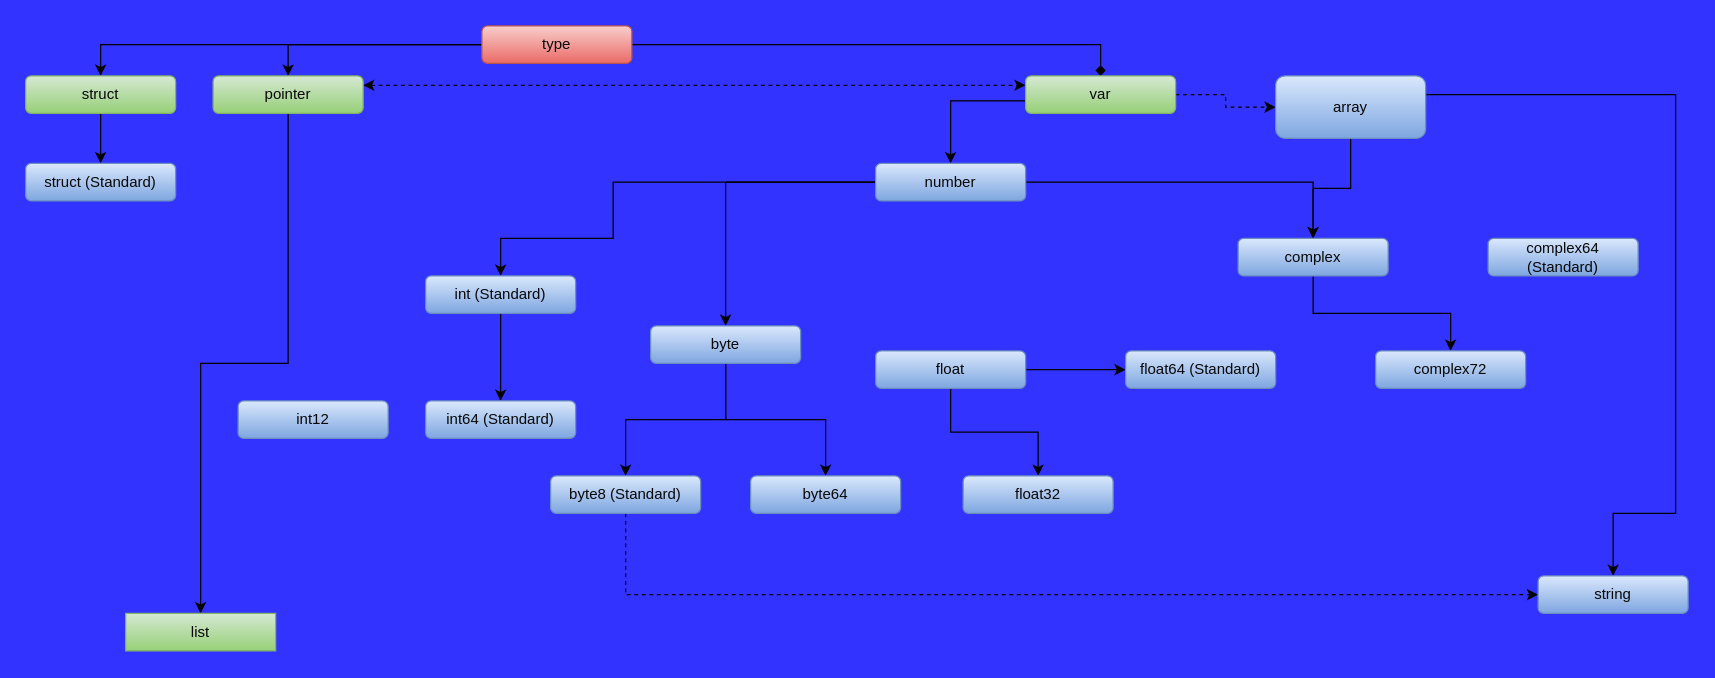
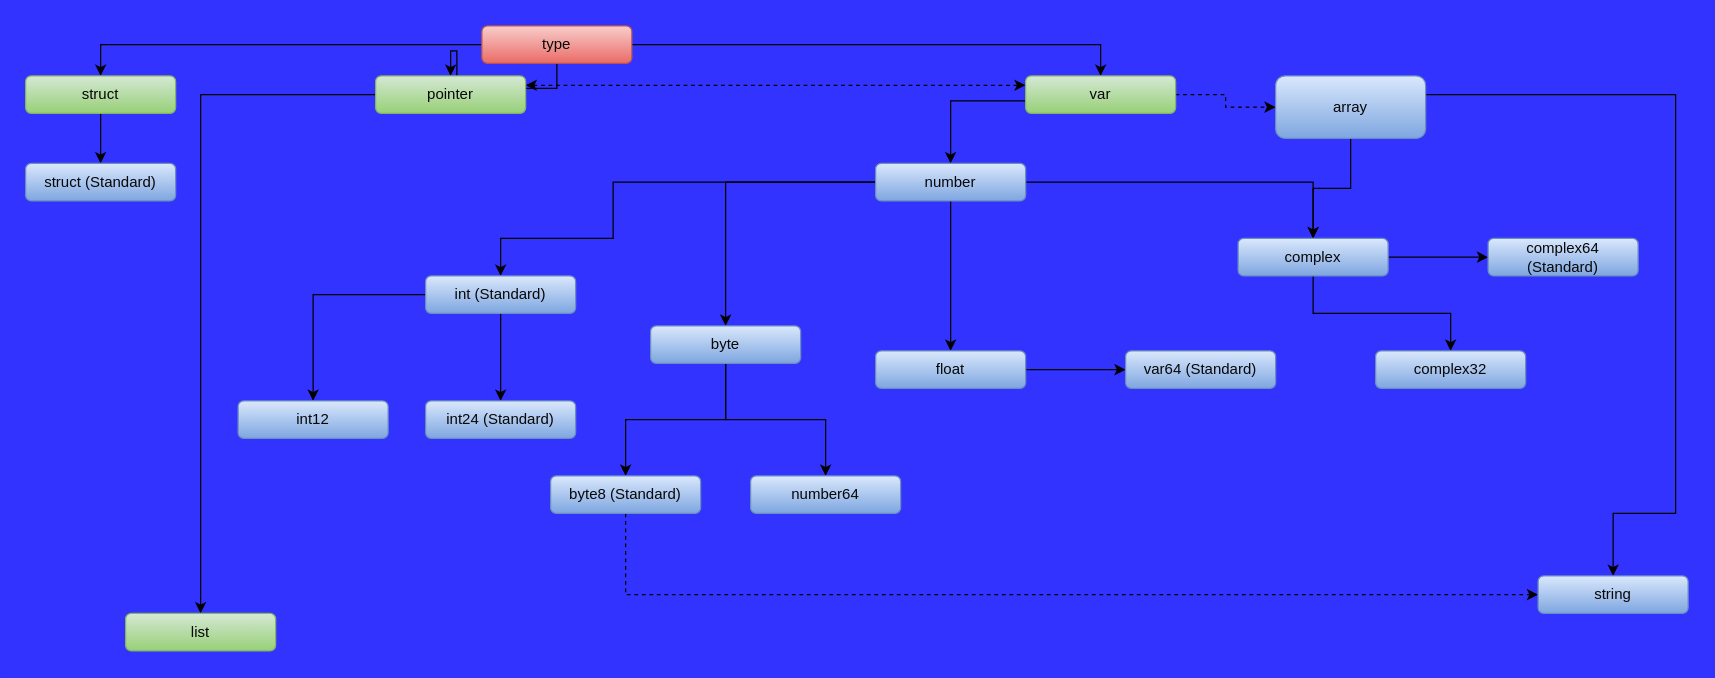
  <mxCell id="0" />
  <mxCell id="1" parent="0" />
  <mxCell id="2" style="edgeStyle=orthogonalEdgeStyle;rounded=0;orthogonalLoop=1;jettySize=auto;html=1;fontColor=#080808;startSize=6;strokeWidth=1;" parent="1" source="5" target="8" edge="1"><mxGeometry relative="1" as="geometry" /></mxCell>
- <mxCell id="3" style="edgeStyle=orthogonalEdgeStyle;rounded=0;orthogonalLoop=1;jettySize=auto;html=1;fontColor=#080808;startSize=6;strokeWidth=1;endArrow=diamond;" parent="1" source="5" target="11" edge="1"><mxGeometry relative="1" as="geometry" /></mxCell>
+ <mxCell id="3" style="edgeStyle=orthogonalEdgeStyle;rounded=0;orthogonalLoop=1;jettySize=auto;html=1;fontColor=#080808;startSize=6;strokeWidth=1;" parent="1" source="5" target="11" edge="1"><mxGeometry relative="1" as="geometry" /></mxCell>
  <mxCell id="4" style="edgeStyle=orthogonalEdgeStyle;rounded=0;orthogonalLoop=1;jettySize=auto;html=1;entryX=0.5;entryY=0;entryDx=0;entryDy=0;fontColor=#080808;startSize=6;strokeWidth=1;" parent="1" source="5" target="18" edge="1"><mxGeometry relative="1" as="geometry" /></mxCell>
  <mxCell id="5" value="type" style="rounded=1;whiteSpace=wrap;html=1;fillColor=#f8cecc;strokeColor=#b85450;gradientColor=#ea6b66;fontColor=#080808;" parent="1" vertex="1"><mxGeometry x="385" y="20" width="120" height="30" as="geometry" /></mxCell>
  <mxCell id="6" style="edgeStyle=orthogonalEdgeStyle;rounded=0;orthogonalLoop=1;jettySize=auto;html=1;entryX=0;entryY=0.25;entryDx=0;entryDy=0;dashed=1;fontColor=#080808;startSize=6;strokeWidth=1;startArrow=classic;startFill=1;" parent="1" source="8" target="11" edge="1"><mxGeometry relative="1" as="geometry"><Array as="points"><mxPoint x="380" y="68" /></Array></mxGeometry></mxCell>
  <mxCell id="7" value="" style="edgeStyle=orthogonalEdgeStyle;rounded=0;orthogonalLoop=1;jettySize=auto;html=1;" edge="1" parent="1" source="8" target="45"><mxGeometry relative="1" as="geometry" /></mxCell>
- <mxCell id="8" value="pointer" style="rounded=1;whiteSpace=wrap;html=1;fillColor=#d5e8d4;strokeColor=#82b366;gradientColor=#97d077;fontColor=#080808;" parent="1" vertex="1"><mxGeometry x="170" y="60" width="120" height="30" as="geometry" /></mxCell>
+ <mxCell id="8" value="pointer" style="rounded=1;whiteSpace=wrap;html=1;fillColor=#d5e8d4;strokeColor=#82b366;gradientColor=#97d077;fontColor=#080808;" parent="1" vertex="1"><mxGeometry x="300" y="60" width="120" height="30" as="geometry" /></mxCell>
  <mxCell id="9" style="edgeStyle=orthogonalEdgeStyle;rounded=0;orthogonalLoop=1;jettySize=auto;html=1;entryX=0.5;entryY=0;entryDx=0;entryDy=0;fontColor=#080808;startSize=6;strokeWidth=1;" parent="1" source="11" target="16" edge="1"><mxGeometry relative="1" as="geometry"><Array as="points"><mxPoint x="760" y="80" /></Array></mxGeometry></mxCell>
  <mxCell id="10" style="edgeStyle=orthogonalEdgeStyle;rounded=0;orthogonalLoop=1;jettySize=auto;html=1;fontColor=#080808;startSize=6;strokeWidth=1;dashed=1;" parent="1" source="11" target="22" edge="1"><mxGeometry relative="1" as="geometry" /></mxCell>
  <mxCell id="11" value="var" style="rounded=1;whiteSpace=wrap;html=1;fillColor=#d5e8d4;strokeColor=#82b366;gradientColor=#97d077;fontColor=#080808;" parent="1" vertex="1"><mxGeometry x="820" y="60" width="120" height="30" as="geometry" /></mxCell>
  <mxCell id="12" value="" style="edgeStyle=orthogonalEdgeStyle;rounded=0;orthogonalLoop=1;jettySize=auto;html=1;" parent="1" source="16" target="28" edge="1"><mxGeometry relative="1" as="geometry" /></mxCell>
+ <mxCell id="13" style="edgeStyle=orthogonalEdgeStyle;rounded=0;orthogonalLoop=1;jettySize=auto;html=1;entryX=0.5;entryY=0;entryDx=0;entryDy=0;" parent="1" source="16" target="25" edge="1"><mxGeometry relative="1" as="geometry" /></mxCell>
  <mxCell id="14" style="edgeStyle=orthogonalEdgeStyle;rounded=0;orthogonalLoop=1;jettySize=auto;html=1;entryX=0.5;entryY=0;entryDx=0;entryDy=0;" parent="1" source="16" target="31" edge="1"><mxGeometry relative="1" as="geometry"><Array as="points"><mxPoint x="490" y="145" /><mxPoint x="490" y="190" /><mxPoint x="400" y="190" /></Array></mxGeometry></mxCell>
  <mxCell id="15" style="edgeStyle=orthogonalEdgeStyle;rounded=0;orthogonalLoop=1;jettySize=auto;html=1;entryX=0.5;entryY=0;entryDx=0;entryDy=0;" parent="1" source="16" target="34" edge="1"><mxGeometry relative="1" as="geometry" /></mxCell>
  <mxCell id="16" value="number" style="rounded=1;whiteSpace=wrap;html=1;fillColor=#dae8fc;strokeColor=#6c8ebf;gradientColor=#7ea6e0;fontColor=#080808;" parent="1" vertex="1"><mxGeometry x="700" y="130" width="120" height="30" as="geometry" /></mxCell>
  <mxCell id="17" style="edgeStyle=orthogonalEdgeStyle;rounded=0;orthogonalLoop=1;jettySize=auto;html=1;entryX=0.5;entryY=0;entryDx=0;entryDy=0;fontColor=#080808;startSize=6;strokeWidth=1;" parent="1" source="18" target="19" edge="1"><mxGeometry relative="1" as="geometry" /></mxCell>
  <mxCell id="18" value="struct" style="rounded=1;whiteSpace=wrap;html=1;fillColor=#d5e8d4;strokeColor=#82b366;gradientColor=#97d077;fontColor=#080808;" parent="1" vertex="1"><mxGeometry x="20" y="60" width="120" height="30" as="geometry" /></mxCell>
  <mxCell id="19" value="struct (Standard)" style="rounded=1;whiteSpace=wrap;html=1;fillColor=#dae8fc;strokeColor=#6c8ebf;gradientColor=#7ea6e0;fontColor=#080808;" parent="1" vertex="1"><mxGeometry x="20" y="130" width="120" height="30" as="geometry" /></mxCell>
  <mxCell id="20" style="edgeStyle=orthogonalEdgeStyle;rounded=0;orthogonalLoop=1;jettySize=auto;html=1;entryX=0.5;entryY=0;entryDx=0;entryDy=0;" parent="1" source="22" target="28" edge="1"><mxGeometry relative="1" as="geometry" /></mxCell>
  <mxCell id="21" style="edgeStyle=orthogonalEdgeStyle;rounded=0;orthogonalLoop=1;jettySize=auto;html=1;entryX=0.5;entryY=0;entryDx=0;entryDy=0;" parent="1" source="22" target="44" edge="1"><mxGeometry relative="1" as="geometry"><Array as="points"><mxPoint x="1340" y="75" /><mxPoint x="1340" y="410" /><mxPoint x="1290" y="410" /></Array></mxGeometry></mxCell>
  <mxCell id="22" value="array" style="rounded=1;whiteSpace=wrap;html=1;fillColor=#dae8fc;strokeColor=#6c8ebf;gradientColor=#7ea6e0;fontColor=#080808;" parent="1" vertex="1"><mxGeometry x="1020" y="60" width="120" height="50" as="geometry" /></mxCell>
  <mxCell id="23" value="" style="edgeStyle=orthogonalEdgeStyle;rounded=0;orthogonalLoop=1;jettySize=auto;html=1;" parent="1" source="25" target="40" edge="1"><mxGeometry relative="1" as="geometry" /></mxCell>
- <mxCell id="24" value="" style="edgeStyle=orthogonalEdgeStyle;rounded=0;orthogonalLoop=1;jettySize=auto;html=1;" parent="1" source="25" target="41" edge="1"><mxGeometry relative="1" as="geometry" /></mxCell>
  <mxCell id="25" value="float" style="rounded=1;whiteSpace=wrap;html=1;fillColor=#dae8fc;strokeColor=#6c8ebf;gradientColor=#7ea6e0;fontColor=#080808;" parent="1" vertex="1"><mxGeometry x="700" y="280" width="120" height="30" as="geometry" /></mxCell>
+ <mxCell id="26" value="" style="edgeStyle=orthogonalEdgeStyle;rounded=0;orthogonalLoop=1;jettySize=auto;html=1;" parent="1" source="28" target="42" edge="1"><mxGeometry relative="1" as="geometry" /></mxCell>
  <mxCell id="27" value="" style="edgeStyle=orthogonalEdgeStyle;rounded=0;orthogonalLoop=1;jettySize=auto;html=1;" parent="1" source="28" target="43" edge="1"><mxGeometry relative="1" as="geometry" /></mxCell>
  <mxCell id="28" value="complex" style="rounded=1;whiteSpace=wrap;html=1;fillColor=#dae8fc;strokeColor=#6c8ebf;gradientColor=#7ea6e0;fontColor=#080808;" parent="1" vertex="1"><mxGeometry x="990" y="190" width="120" height="30" as="geometry" /></mxCell>
  <mxCell id="29" style="edgeStyle=orthogonalEdgeStyle;rounded=0;orthogonalLoop=1;jettySize=auto;html=1;" parent="1" source="31" target="36" edge="1"><mxGeometry relative="1" as="geometry" /></mxCell>
+ <mxCell id="30" style="edgeStyle=orthogonalEdgeStyle;rounded=0;orthogonalLoop=1;jettySize=auto;html=1;entryX=0.5;entryY=0;entryDx=0;entryDy=0;" parent="1" source="31" target="35" edge="1"><mxGeometry relative="1" as="geometry" /></mxCell>
  <mxCell id="31" value="int (Standard)" style="rounded=1;whiteSpace=wrap;html=1;fillColor=#dae8fc;strokeColor=#6c8ebf;gradientColor=#7ea6e0;fontColor=#080808;" parent="1" vertex="1"><mxGeometry x="340" y="220" width="120" height="30" as="geometry" /></mxCell>
  <mxCell id="32" value="" style="edgeStyle=orthogonalEdgeStyle;rounded=0;orthogonalLoop=1;jettySize=auto;html=1;" parent="1" source="34" target="37" edge="1"><mxGeometry relative="1" as="geometry" /></mxCell>
  <mxCell id="33" value="" style="edgeStyle=orthogonalEdgeStyle;rounded=0;orthogonalLoop=1;jettySize=auto;html=1;" parent="1" source="34" target="39" edge="1"><mxGeometry relative="1" as="geometry" /></mxCell>
  <mxCell id="34" value="byte" style="rounded=1;whiteSpace=wrap;html=1;fillColor=#dae8fc;strokeColor=#6c8ebf;gradientColor=#7ea6e0;fontColor=#080808;" parent="1" vertex="1"><mxGeometry x="520" y="260" width="120" height="30" as="geometry" /></mxCell>
  <mxCell id="35" value="int12" style="rounded=1;whiteSpace=wrap;html=1;fillColor=#dae8fc;strokeColor=#6c8ebf;gradientColor=#7ea6e0;fontColor=#080808;" parent="1" vertex="1"><mxGeometry x="190" y="320" width="120" height="30" as="geometry" /></mxCell>
- <mxCell id="36" value="int64 (Standard)" style="rounded=1;whiteSpace=wrap;html=1;fillColor=#dae8fc;strokeColor=#6c8ebf;gradientColor=#7ea6e0;fontColor=#080808;" parent="1" vertex="1"><mxGeometry x="340" y="320" width="120" height="30" as="geometry" /></mxCell>
- <mxCell id="37" value="byte64" style="rounded=1;whiteSpace=wrap;html=1;fillColor=#dae8fc;strokeColor=#6c8ebf;gradientColor=#7ea6e0;fontColor=#080808;" parent="1" vertex="1"><mxGeometry x="600" y="380" width="120" height="30" as="geometry" /></mxCell>
+ <mxCell id="36" value="int24 (Standard)" style="rounded=1;whiteSpace=wrap;html=1;fillColor=#dae8fc;strokeColor=#6c8ebf;gradientColor=#7ea6e0;fontColor=#080808;" parent="1" vertex="1"><mxGeometry x="340" y="320" width="120" height="30" as="geometry" /></mxCell>
+ <mxCell id="37" value="number64" style="rounded=1;whiteSpace=wrap;html=1;fillColor=#dae8fc;strokeColor=#6c8ebf;gradientColor=#7ea6e0;fontColor=#080808;" parent="1" vertex="1"><mxGeometry x="600" y="380" width="120" height="30" as="geometry" /></mxCell>
  <mxCell id="38" style="edgeStyle=orthogonalEdgeStyle;rounded=0;orthogonalLoop=1;jettySize=auto;html=1;entryX=0;entryY=0.5;entryDx=0;entryDy=0;dashed=1;" parent="1" source="39" target="44" edge="1"><mxGeometry relative="1" as="geometry"><Array as="points"><mxPoint x="500" y="475" /></Array></mxGeometry></mxCell>
  <mxCell id="39" value="byte8 (Standard)" style="rounded=1;whiteSpace=wrap;html=1;fillColor=#dae8fc;strokeColor=#6c8ebf;gradientColor=#7ea6e0;fontColor=#080808;" parent="1" vertex="1"><mxGeometry x="440" y="380" width="120" height="30" as="geometry" /></mxCell>
- <mxCell id="40" value="float64 (Standard)" style="rounded=1;whiteSpace=wrap;html=1;fillColor=#dae8fc;strokeColor=#6c8ebf;gradientColor=#7ea6e0;fontColor=#080808;" parent="1" vertex="1"><mxGeometry x="900" y="280" width="120" height="30" as="geometry" /></mxCell>
- <mxCell id="41" value="float32" style="rounded=1;whiteSpace=wrap;html=1;fillColor=#dae8fc;strokeColor=#6c8ebf;gradientColor=#7ea6e0;fontColor=#080808;" parent="1" vertex="1"><mxGeometry x="770" y="380" width="120" height="30" as="geometry" /></mxCell>
+ <mxCell id="40" value="var64 (Standard)" style="rounded=1;whiteSpace=wrap;html=1;fillColor=#dae8fc;strokeColor=#6c8ebf;gradientColor=#7ea6e0;fontColor=#080808;" parent="1" vertex="1"><mxGeometry x="900" y="280" width="120" height="30" as="geometry" /></mxCell>
  <mxCell id="42" value="complex64 (Standard)" style="rounded=1;whiteSpace=wrap;html=1;fillColor=#dae8fc;strokeColor=#6c8ebf;gradientColor=#7ea6e0;fontColor=#080808;" parent="1" vertex="1"><mxGeometry x="1190" y="190" width="120" height="30" as="geometry" /></mxCell>
- <mxCell id="43" value="complex72" style="rounded=1;whiteSpace=wrap;html=1;fillColor=#dae8fc;strokeColor=#6c8ebf;gradientColor=#7ea6e0;fontColor=#080808;" parent="1" vertex="1"><mxGeometry x="1100" y="280" width="120" height="30" as="geometry" /></mxCell>
+ <mxCell id="43" value="complex32" style="rounded=1;whiteSpace=wrap;html=1;fillColor=#dae8fc;strokeColor=#6c8ebf;gradientColor=#7ea6e0;fontColor=#080808;" parent="1" vertex="1"><mxGeometry x="1100" y="280" width="120" height="30" as="geometry" /></mxCell>
  <mxCell id="44" value="string" style="rounded=1;whiteSpace=wrap;html=1;fillColor=#dae8fc;strokeColor=#6c8ebf;gradientColor=#7ea6e0;fontColor=#080808;" parent="1" vertex="1"><mxGeometry x="1230" y="460" width="120" height="30" as="geometry" /></mxCell>
- <mxCell id="45" value="list" style="whiteSpace=wrap;html=1;fillColor=#d5e8d4;strokeColor=#82b366;gradientColor=#97d077;fontColor=#080808;rounded=0;" vertex="1" parent="1"><mxGeometry x="100" y="490" width="120" height="30" as="geometry" /></mxCell>
+ <mxCell id="45" value="list" style="rounded=1;whiteSpace=wrap;html=1;fillColor=#d5e8d4;strokeColor=#82b366;gradientColor=#97d077;fontColor=#080808;" vertex="1" parent="1"><mxGeometry x="100" y="490" width="120" height="30" as="geometry" /></mxCell>
